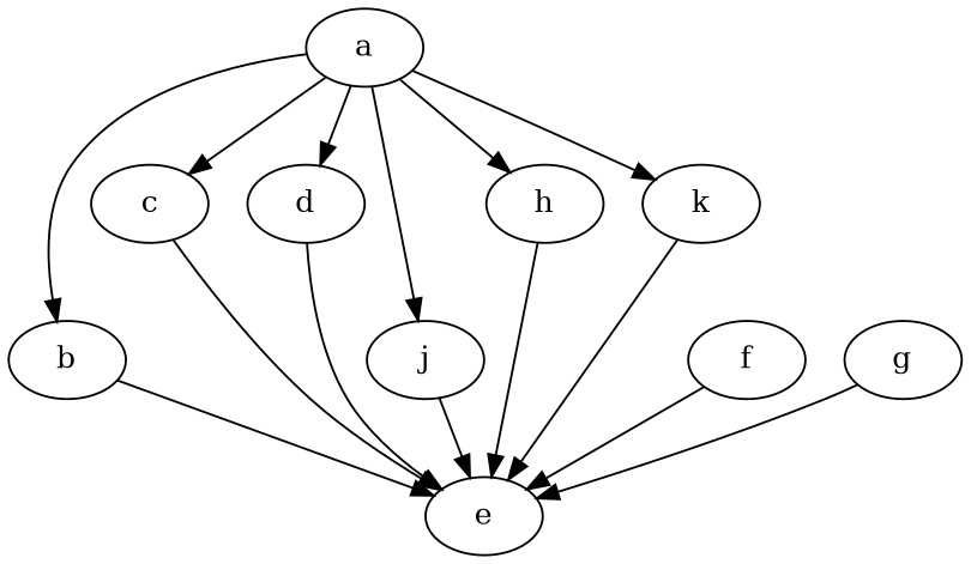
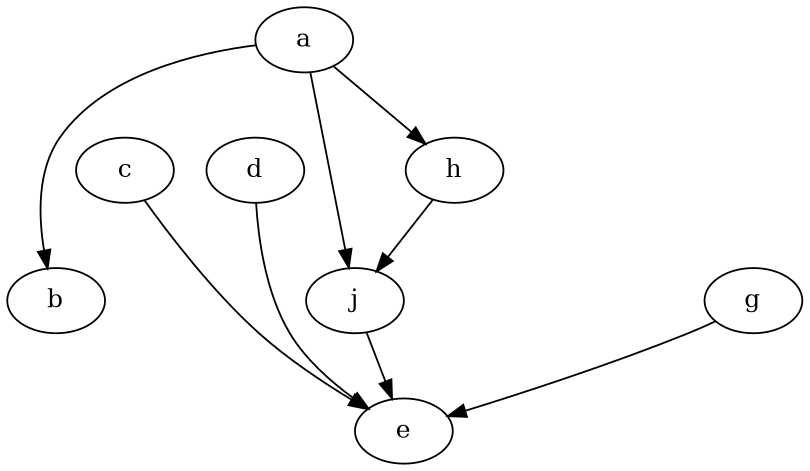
  digraph {
    a
    b
    c
    d
    h
    j
-   k
    e
-   f
    g
    a -> b
-   a -> c
-   a -> d
    a -> h
    a -> j
-   a -> k
-   b -> e
    c -> e
    d -> e
-   h -> e
+   h -> j
    j -> e
-   k -> e
-   f -> e
    g -> e
  }
